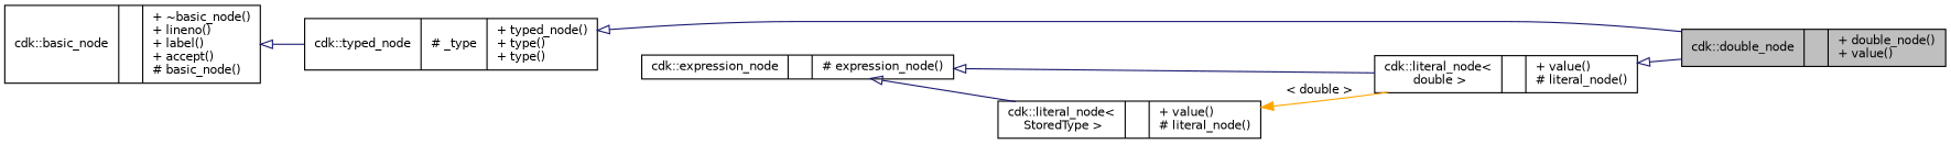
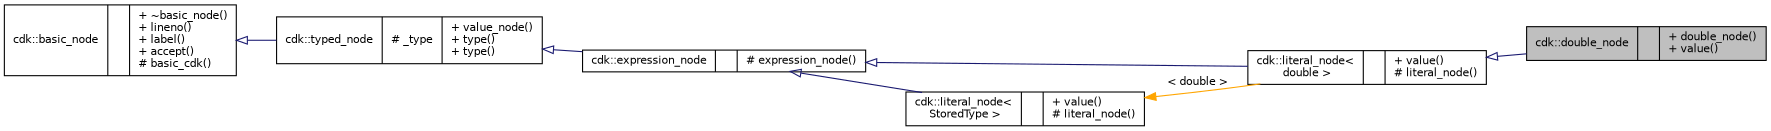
  digraph {
    rankdir=LR
    node [color=black fillcolor=white fontname=Helvetica fontsize=10 shape=record style=filled]
    edge [arrowtail=onormal color=midnightblue dir=back fontname=Helvetica fontsize=10 labelfontname=Helvetica labelfontsize=10 style=solid]
    n1 [fillcolor=grey75 fontcolor=black height=0.2 label="{cdk::double_node\n||+ double_node()\l+ value()\l}" width=0.4]
    n2 [height=0.2 label="{cdk::literal_node\<\l double \>\n||+ value()\l# literal_node()\l}" width=0.4]
    n3 [height=0.2 label="{cdk::expression_node\n||# expression_node()\l}" width=0.4]
    n4 [height=0.2 label="{cdk::literal_node\<\l StoredType \>\n||+ value()\l# literal_node()\l}" width=0.4]
-   n5 [height=0.2 label="{cdk::typed_node\n|# _type\l|+ typed_node()\l+ type()\l+ type()\l}" width=0.4]
-   n6 [height=0.2 label="{cdk::basic_node\n||+ ~basic_node()\l+ lineno()\l+ label()\l+ accept()\l# basic_node()\l}" width=0.4]
+   n5 [height=0.2 label="{cdk::typed_node\n|# _type\l|+ value_node()\l+ type()\l+ type()\l}" width=0.4]
+   n6 [height=0.2 label="{cdk::basic_node\n||+ ~basic_node()\l+ lineno()\l+ label()\l+ accept()\l# basic_cdk()\l}" width=0.4]
    n2 -> n1
    n3 -> n2
    n3 -> n4
    n4 -> n2 [color=orange label=" \< double \>" arrowtail=""]
-   n5 -> n1
+   n5 -> n3
    n6 -> n5
  }
